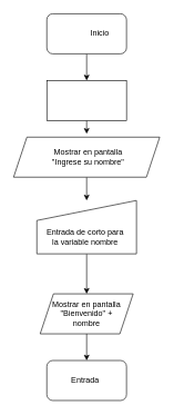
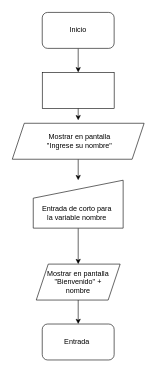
  <mxCell id="0" />
  <mxCell id="1" parent="0" />
  <mxCell id="2" style="edgeStyle=orthogonalEdgeStyle;rounded=0;orthogonalLoop=1;jettySize=auto;html=1;exitX=0.5;exitY=1;exitDx=0;exitDy=0;entryX=0.5;entryY=0;entryDx=0;entryDy=0;" parent="1" source="3" target="6" edge="1"><mxGeometry relative="1" as="geometry" /></mxCell>
  <mxCell id="3" value="" style="rounded=1;whiteSpace=wrap;html=1;" parent="1" vertex="1"><mxGeometry x="70" y="20" width="120" height="60" as="geometry" /></mxCell>
- <mxCell id="4" value="Inicio" style="text;html=1;align=center;verticalAlign=middle;whiteSpace=wrap;rounded=0;" parent="1" vertex="1"><mxGeometry x="120" y="35" width="60" height="30" as="geometry" /></mxCell>
+ <mxCell id="4" value="Inicio" style="text;html=1;align=center;verticalAlign=middle;whiteSpace=wrap;rounded=0;" parent="1" vertex="1"><mxGeometry x="100" y="35" width="60" height="30" as="geometry" /></mxCell>
  <mxCell id="5" style="edgeStyle=orthogonalEdgeStyle;rounded=0;orthogonalLoop=1;jettySize=auto;html=1;exitX=0.5;exitY=1;exitDx=0;exitDy=0;" parent="1" source="6" edge="1"><mxGeometry relative="1" as="geometry"><mxPoint x="130" y="200" as="targetPoint" /></mxGeometry></mxCell>
  <mxCell id="6" value="" style="rounded=0;whiteSpace=wrap;html=1;" parent="1" vertex="1"><mxGeometry x="70" y="120" width="120" height="60" as="geometry" /></mxCell>
  <mxCell id="7" style="edgeStyle=orthogonalEdgeStyle;rounded=0;orthogonalLoop=1;jettySize=auto;html=1;exitX=0.5;exitY=1;exitDx=0;exitDy=0;" parent="1" source="8" target="14" edge="1"><mxGeometry relative="1" as="geometry"><mxPoint x="130" y="420" as="targetPoint" /></mxGeometry></mxCell>
  <mxCell id="8" value="" style="shape=manualInput;whiteSpace=wrap;html=1;" parent="1" vertex="1"><mxGeometry x="55" y="300" width="150" height="80" as="geometry" /></mxCell>
  <mxCell id="9" value="Entrada de corto para la variable nombre" style="text;html=1;align=center;verticalAlign=middle;whiteSpace=wrap;rounded=0;" parent="1" vertex="1"><mxGeometry x="66" y="340" width="124" height="30" as="geometry" /></mxCell>
  <mxCell id="10" style="edgeStyle=orthogonalEdgeStyle;rounded=0;orthogonalLoop=1;jettySize=auto;html=1;exitX=0.5;exitY=1;exitDx=0;exitDy=0;entryX=0.5;entryY=0;entryDx=0;entryDy=0;" parent="1" source="11" target="8" edge="1"><mxGeometry relative="1" as="geometry" /></mxCell>
  <mxCell id="11" value="" style="shape=parallelogram;perimeter=parallelogramPerimeter;whiteSpace=wrap;html=1;fixedSize=1;" parent="1" vertex="1"><mxGeometry x="20" y="205" width="220" height="60" as="geometry" /></mxCell>
  <mxCell id="12" value="Mostrar en pantalla &quot;Ingrese su nombre&quot;" style="text;html=1;align=center;verticalAlign=middle;whiteSpace=wrap;rounded=0;" parent="1" vertex="1"><mxGeometry x="60" y="220" width="145" height="30" as="geometry" /></mxCell>
  <mxCell id="13" style="edgeStyle=orthogonalEdgeStyle;rounded=0;orthogonalLoop=1;jettySize=auto;html=1;exitX=0.5;exitY=1;exitDx=0;exitDy=0;entryX=0.5;entryY=0;entryDx=0;entryDy=0;" parent="1" source="14" target="16" edge="1"><mxGeometry relative="1" as="geometry" /></mxCell>
  <mxCell id="14" value="" style="shape=parallelogram;perimeter=parallelogramPerimeter;whiteSpace=wrap;html=1;fixedSize=1;" parent="1" vertex="1"><mxGeometry x="60" y="440" width="140" height="60" as="geometry" /></mxCell>
  <mxCell id="15" value="Mostrar en pantalla &quot;Bienvenido&quot; + nombre" style="text;html=1;align=center;verticalAlign=middle;whiteSpace=wrap;rounded=0;" parent="1" vertex="1"><mxGeometry x="77" y="450" width="106" height="40" as="geometry" /></mxCell>
  <mxCell id="16" value="" style="rounded=1;whiteSpace=wrap;html=1;" parent="1" vertex="1"><mxGeometry x="70" y="540" width="120" height="60" as="geometry" /></mxCell>
  <mxCell id="17" value="Entrada" style="text;html=1;align=center;verticalAlign=middle;whiteSpace=wrap;rounded=0;" parent="1" vertex="1"><mxGeometry x="98" y="555" width="60" height="30" as="geometry" /></mxCell>
